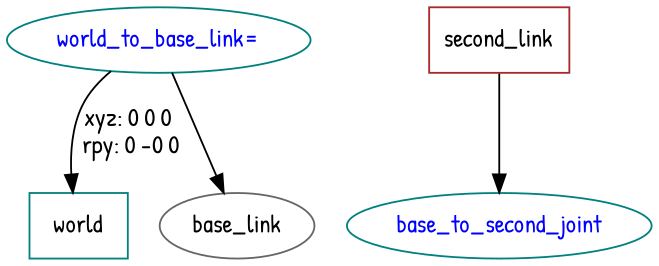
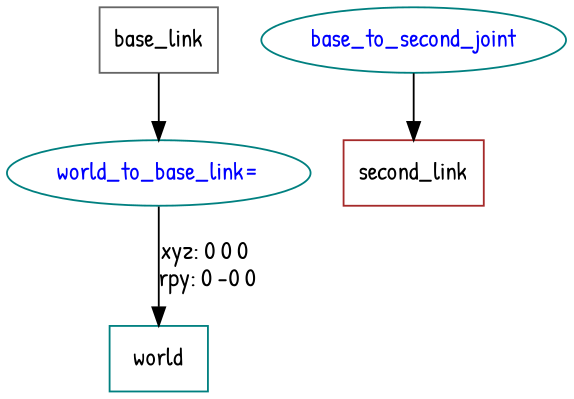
  digraph {
    fontname="Patrick Hand"
    node [color=teal fontname="Patrick Hand" shape=box]
    edge [fontname="Patrick Hand"]
    n1 [label=world]
    "world_to_base_link=" [fontcolor=blue shape=ellipse]
-   n3 [color=gray40 label=base_link shape=ellipse]
+   n3 [color=gray40 label=base_link]
    base_to_second_joint [fontcolor=blue shape=ellipse]
    n5 [color=brown label=second_link]
    "world_to_base_link=" -> n1 [label="xyz: 0 0 0 \nrpy: 0 -0 0"]
-   "world_to_base_link=" -> n3
-   n5 -> base_to_second_joint
+   n3 -> "world_to_base_link="
+   base_to_second_joint -> n5
  }
